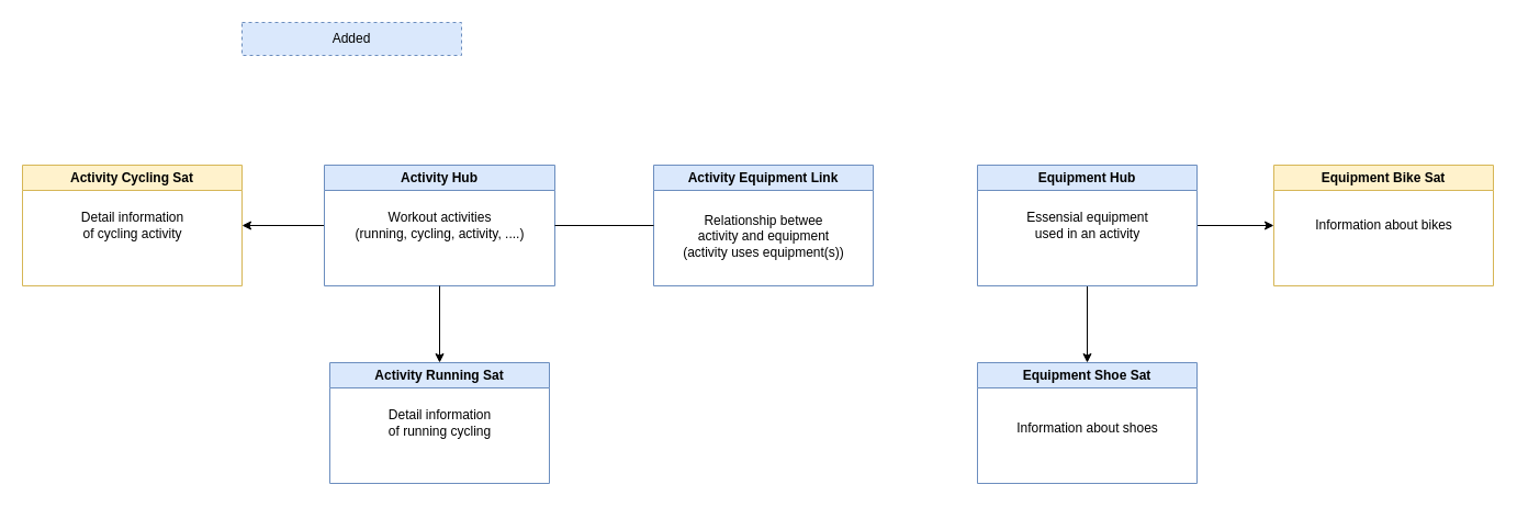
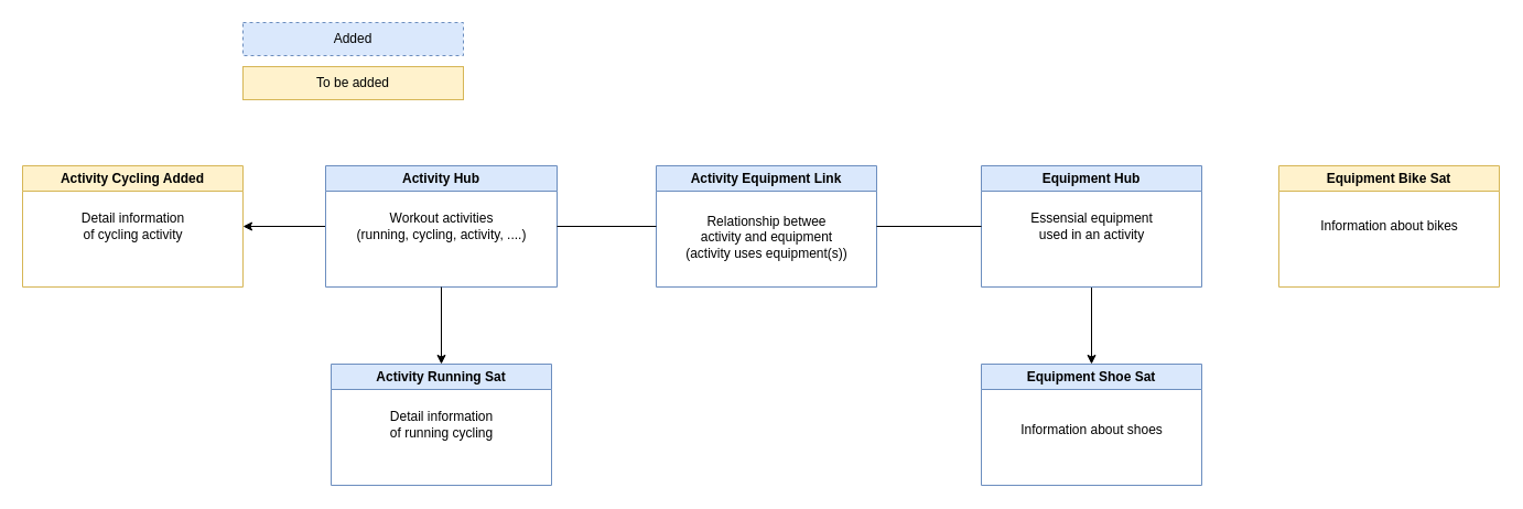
  <mxCell id="0" />
  <mxCell id="1" parent="0" />
  <mxCell id="2" style="edgeStyle=orthogonalEdgeStyle;rounded=0;orthogonalLoop=1;jettySize=auto;html=1;exitX=0;exitY=0.5;exitDx=0;exitDy=0;entryX=1;entryY=0.5;entryDx=0;entryDy=0;" edge="1" parent="1" source="3" target="15"><mxGeometry relative="1" as="geometry" /></mxCell>
  <mxCell id="3" value="Activity Hub" style="swimlane;whiteSpace=wrap;html=1;fillColor=#dae8fc;strokeColor=#6c8ebf;" vertex="1" parent="1"><mxGeometry x="295" y="150" width="210" height="110" as="geometry" /></mxCell>
  <mxCell id="4" value="Workout activities&lt;div&gt;(running, cycling, activity, ....)&lt;/div&gt;" style="text;html=1;align=center;verticalAlign=middle;resizable=0;points=[];autosize=1;strokeColor=none;fillColor=none;" vertex="1" parent="3"><mxGeometry x="15" y="35" width="180" height="40" as="geometry" /></mxCell>
  <mxCell id="5" value="Activity Equipment Link" style="swimlane;whiteSpace=wrap;html=1;fillColor=#dae8fc;strokeColor=#6c8ebf;" vertex="1" parent="1"><mxGeometry x="595" y="150" width="200" height="110" as="geometry" /></mxCell>
  <mxCell id="6" value="Relationship betwee&lt;div&gt;activity and equipment&lt;div&gt;(activity uses equipment(s))&lt;/div&gt;&lt;/div&gt;" style="text;html=1;align=center;verticalAlign=middle;resizable=0;points=[];autosize=1;strokeColor=none;fillColor=none;" vertex="1" parent="5"><mxGeometry x="15" y="35" width="170" height="60" as="geometry" /></mxCell>
  <mxCell id="7" style="edgeStyle=orthogonalEdgeStyle;rounded=0;orthogonalLoop=1;jettySize=auto;html=1;exitX=0.5;exitY=1;exitDx=0;exitDy=0;entryX=0.5;entryY=0;entryDx=0;entryDy=0;" edge="1" parent="1" source="9" target="13"><mxGeometry relative="1" as="geometry" /></mxCell>
- <mxCell id="8" style="edgeStyle=orthogonalEdgeStyle;rounded=0;orthogonalLoop=1;jettySize=auto;html=1;exitX=1;exitY=0.5;exitDx=0;exitDy=0;entryX=0;entryY=0.5;entryDx=0;entryDy=0;" edge="1" parent="1" source="9" target="17"><mxGeometry relative="1" as="geometry" /></mxCell>
  <mxCell id="9" value="Equipment Hub" style="swimlane;whiteSpace=wrap;html=1;fillColor=#dae8fc;strokeColor=#6c8ebf;" vertex="1" parent="1"><mxGeometry x="890" y="150" width="200" height="110" as="geometry" /></mxCell>
  <mxCell id="10" value="Essensial equipment&lt;div&gt;used in an activity&lt;/div&gt;" style="text;html=1;align=center;verticalAlign=middle;resizable=0;points=[];autosize=1;strokeColor=none;fillColor=none;" vertex="1" parent="9"><mxGeometry x="35" y="35" width="130" height="40" as="geometry" /></mxCell>
  <mxCell id="11" value="Activity Running Sat" style="swimlane;whiteSpace=wrap;html=1;fillColor=#dae8fc;strokeColor=#6c8ebf;" vertex="1" parent="1"><mxGeometry x="300" y="330" width="200" height="110" as="geometry" /></mxCell>
  <mxCell id="12" value="Detail information&lt;div&gt;of running cycling&lt;/div&gt;" style="text;html=1;align=center;verticalAlign=middle;resizable=0;points=[];autosize=1;strokeColor=none;fillColor=none;" vertex="1" parent="11"><mxGeometry x="35" y="35" width="130" height="40" as="geometry" /></mxCell>
  <mxCell id="13" value="Equipment Shoe Sat" style="swimlane;whiteSpace=wrap;html=1;startSize=23;fillColor=#dae8fc;strokeColor=#6c8ebf;" vertex="1" parent="1"><mxGeometry x="890" y="330" width="200" height="110" as="geometry" /></mxCell>
  <mxCell id="14" value="Information about shoes" style="text;html=1;align=center;verticalAlign=middle;resizable=0;points=[];autosize=1;strokeColor=none;fillColor=none;" vertex="1" parent="13"><mxGeometry x="25" y="45" width="150" height="30" as="geometry" /></mxCell>
- <mxCell id="15" value="Activity Cycling Sat" style="swimlane;whiteSpace=wrap;html=1;fillColor=#fff2cc;strokeColor=#d6b656;" vertex="1" parent="1"><mxGeometry x="20" y="150" width="200" height="110" as="geometry" /></mxCell>
+ <mxCell id="15" value="Activity Cycling Added" style="swimlane;whiteSpace=wrap;html=1;fillColor=#fff2cc;strokeColor=#d6b656;" vertex="1" parent="1"><mxGeometry x="20" y="150" width="200" height="110" as="geometry" /></mxCell>
  <mxCell id="16" value="Detail information&lt;div&gt;of cycling activity&lt;/div&gt;" style="text;html=1;align=center;verticalAlign=middle;resizable=0;points=[];autosize=1;strokeColor=none;fillColor=none;" vertex="1" parent="15"><mxGeometry x="40" y="35" width="120" height="40" as="geometry" /></mxCell>
  <mxCell id="17" value="Equipment Bike Sat" style="swimlane;whiteSpace=wrap;html=1;fillColor=#fff2cc;strokeColor=#d6b656;" vertex="1" parent="1"><mxGeometry x="1160" y="150" width="200" height="110" as="geometry" /></mxCell>
  <mxCell id="18" value="Information about bikes" style="text;html=1;align=center;verticalAlign=middle;resizable=0;points=[];autosize=1;strokeColor=none;fillColor=none;" vertex="1" parent="17"><mxGeometry x="25" y="40" width="150" height="30" as="geometry" /></mxCell>
  <mxCell id="19" value="" style="endArrow=classic;html=1;rounded=0;exitX=0.5;exitY=1;exitDx=0;exitDy=0;entryX=0.5;entryY=0;entryDx=0;entryDy=0;" edge="1" parent="1" source="3" target="11"><mxGeometry width="50" height="50" relative="1" as="geometry"><mxPoint x="570" y="290" as="sourcePoint" /><mxPoint x="620" y="240" as="targetPoint" /></mxGeometry></mxCell>
  <mxCell id="20" value="" style="endArrow=none;html=1;rounded=0;exitX=1;exitY=0.5;exitDx=0;exitDy=0;entryX=0;entryY=0.5;entryDx=0;entryDy=0;" edge="1" parent="1" source="3" target="5"><mxGeometry width="50" height="50" relative="1" as="geometry"><mxPoint x="570" y="290" as="sourcePoint" /><mxPoint x="620" y="240" as="targetPoint" /></mxGeometry></mxCell>
+ <mxCell id="21" value="" style="endArrow=none;html=1;rounded=0;exitX=1;exitY=0.5;exitDx=0;exitDy=0;entryX=0;entryY=0.5;entryDx=0;entryDy=0;" edge="1" parent="1" source="5" target="9"><mxGeometry width="50" height="50" relative="1" as="geometry"><mxPoint x="800" y="260" as="sourcePoint" /><mxPoint x="850" y="210" as="targetPoint" /></mxGeometry></mxCell>
  <mxCell id="22" value="Added" style="rounded=0;whiteSpace=wrap;html=1;fillColor=#dae8fc;strokeColor=#6c8ebf;dashed=1;" vertex="1" parent="1"><mxGeometry x="220" y="20" width="200" height="30" as="geometry" /></mxCell>
+ <mxCell id="23" value="To be added" style="rounded=0;whiteSpace=wrap;html=1;fillColor=#fff2cc;strokeColor=#d6b656;" vertex="1" parent="1"><mxGeometry x="220" y="60" width="200" height="30" as="geometry" /></mxCell>
